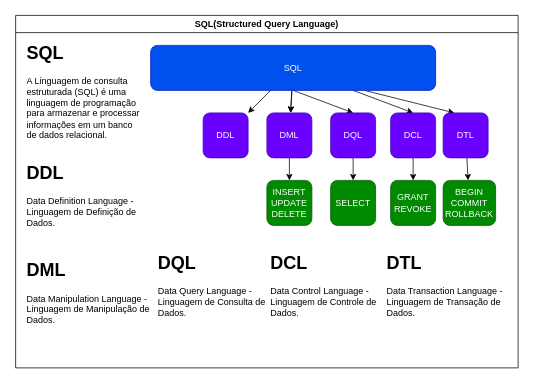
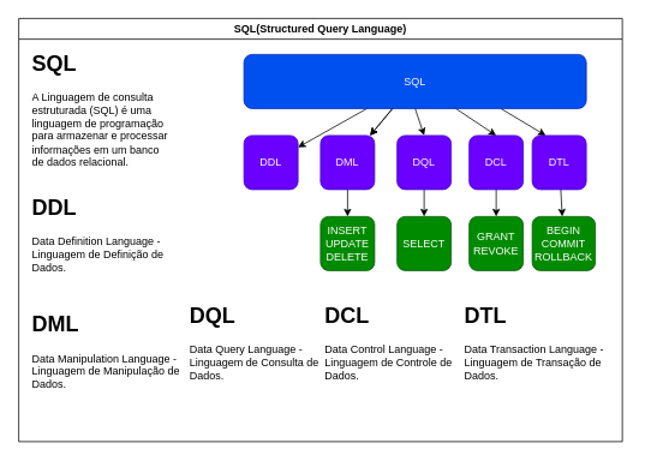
  <mxCell id="0" />
  <mxCell id="1" parent="0" />
  <mxCell id="2" value="SQL(Structured Query Language)" style="swimlane;whiteSpace=wrap;html=1;" parent="1" vertex="1"><mxGeometry x="20" y="20" width="670" height="470" as="geometry" /></mxCell>
  <mxCell id="3" value="&lt;h1&gt;SQL&lt;/h1&gt;&lt;p&gt;A Linguagem de consulta estruturada (SQL) é uma linguagem de programação para armazenar e processar informações em um banco de dados relacional.&lt;/p&gt;" style="text;html=1;strokeColor=none;fillColor=none;spacing=5;spacingTop=-20;whiteSpace=wrap;overflow=hidden;rounded=0;" parent="2" vertex="1"><mxGeometry x="10" y="30" width="160" height="140" as="geometry" /></mxCell>
  <mxCell id="4" value="" style="edgeStyle=none;html=1;" parent="2" source="10" target="11" edge="1"><mxGeometry relative="1" as="geometry" /></mxCell>
  <mxCell id="5" value="" style="edgeStyle=none;html=1;" parent="2" source="10" target="13" edge="1"><mxGeometry relative="1" as="geometry" /></mxCell>
  <mxCell id="6" value="" style="edgeStyle=none;html=1;" parent="2" source="10" target="13" edge="1"><mxGeometry relative="1" as="geometry" /></mxCell>
  <mxCell id="7" style="edgeStyle=none;html=1;exitX=0.5;exitY=1;exitDx=0;exitDy=0;entryX=0.5;entryY=0;entryDx=0;entryDy=0;" parent="2" source="10" target="15" edge="1"><mxGeometry relative="1" as="geometry" /></mxCell>
  <mxCell id="8" style="edgeStyle=none;html=1;entryX=0.5;entryY=0;entryDx=0;entryDy=0;" parent="2" source="10" target="17" edge="1"><mxGeometry relative="1" as="geometry" /></mxCell>
  <mxCell id="9" style="edgeStyle=none;html=1;exitX=0.75;exitY=1;exitDx=0;exitDy=0;entryX=0.25;entryY=0;entryDx=0;entryDy=0;" parent="2" source="10" target="19" edge="1"><mxGeometry relative="1" as="geometry" /></mxCell>
- <mxCell id="10" value="SQL" style="rounded=1;whiteSpace=wrap;html=1;fillColor=#0050ef;strokeColor=#001DBC;fontColor=#ffffff;" parent="2" vertex="1"><mxGeometry x="180" y="40" width="380" height="60" as="geometry" /></mxCell>
+ <mxCell id="10" value="SQL" style="rounded=1;whiteSpace=wrap;html=1;fillColor=#0050ef;strokeColor=#001DBC;fontColor=#ffffff;" parent="2" vertex="1"><mxGeometry x="250" y="40" width="380" height="60" as="geometry" /></mxCell>
  <mxCell id="11" value="DDL" style="rounded=1;whiteSpace=wrap;html=1;fillColor=#6a00ff;strokeColor=#3700CC;fontColor=#ffffff;" parent="2" vertex="1"><mxGeometry x="250" y="130" width="60" height="60" as="geometry" /></mxCell>
  <mxCell id="12" value="" style="edgeStyle=none;html=1;" parent="2" source="13" target="21" edge="1"><mxGeometry relative="1" as="geometry" /></mxCell>
  <mxCell id="13" value="DML" style="rounded=1;whiteSpace=wrap;html=1;fillColor=#6a00ff;strokeColor=#3700CC;fontColor=#ffffff;" parent="2" vertex="1"><mxGeometry x="335" y="130" width="60" height="60" as="geometry" /></mxCell>
  <mxCell id="14" value="" style="edgeStyle=none;html=1;" parent="2" source="15" target="20" edge="1"><mxGeometry relative="1" as="geometry" /></mxCell>
  <mxCell id="15" value="DQL" style="rounded=1;whiteSpace=wrap;html=1;fillColor=#6a00ff;strokeColor=#3700CC;fontColor=#ffffff;" parent="2" vertex="1"><mxGeometry x="420" y="130" width="60" height="60" as="geometry" /></mxCell>
  <mxCell id="16" value="" style="edgeStyle=none;html=1;" parent="2" source="17" target="22" edge="1"><mxGeometry relative="1" as="geometry" /></mxCell>
  <mxCell id="17" value="DCL" style="rounded=1;whiteSpace=wrap;html=1;fillColor=#6a00ff;strokeColor=#3700CC;fontColor=#ffffff;" parent="2" vertex="1"><mxGeometry x="500" y="130" width="60" height="60" as="geometry" /></mxCell>
  <mxCell id="18" value="" style="edgeStyle=none;html=1;" parent="2" source="19" target="23" edge="1"><mxGeometry relative="1" as="geometry" /></mxCell>
  <mxCell id="19" value="DTL" style="rounded=1;whiteSpace=wrap;html=1;fillColor=#6a00ff;strokeColor=#3700CC;fontColor=#ffffff;" parent="2" vertex="1"><mxGeometry x="570" y="130" width="60" height="60" as="geometry" /></mxCell>
  <mxCell id="20" value="SELECT" style="rounded=1;whiteSpace=wrap;html=1;fillColor=#008a00;strokeColor=#005700;fontColor=#ffffff;" parent="2" vertex="1"><mxGeometry x="420" y="220" width="60" height="60" as="geometry" /></mxCell>
  <mxCell id="21" value="INSERT&lt;br&gt;UPDATE&lt;br&gt;DELETE" style="rounded=1;whiteSpace=wrap;html=1;fillColor=#008a00;strokeColor=#005700;fontColor=#ffffff;" parent="2" vertex="1"><mxGeometry x="335" y="220" width="60" height="60" as="geometry" /></mxCell>
  <mxCell id="22" value="GRANT&lt;br&gt;REVOKE" style="rounded=1;whiteSpace=wrap;html=1;fillColor=#008a00;strokeColor=#005700;fontColor=#ffffff;" parent="2" vertex="1"><mxGeometry x="500" y="220" width="60" height="60" as="geometry" /></mxCell>
  <mxCell id="23" value="BEGIN&lt;br&gt;COMMIT&lt;br&gt;ROLLBACK" style="rounded=1;whiteSpace=wrap;html=1;fillColor=#008a00;strokeColor=#005700;fontColor=#ffffff;" parent="2" vertex="1"><mxGeometry x="570" y="220" width="70" height="60" as="geometry" /></mxCell>
  <mxCell id="24" value="&lt;h1&gt;DDL&lt;/h1&gt;&lt;p&gt;Data Definition Language - Linguagem de Definição de Dados.&lt;/p&gt;" style="text;html=1;strokeColor=none;fillColor=none;spacing=5;spacingTop=-20;whiteSpace=wrap;overflow=hidden;rounded=0;" vertex="1" parent="2"><mxGeometry x="10" y="190" width="190" height="120" as="geometry" /></mxCell>
  <mxCell id="25" value="&lt;h1&gt;DML&lt;/h1&gt;&lt;p&gt;Data Manipulation Language - Linguagem de Manipulação de Dados.&lt;/p&gt;" style="text;html=1;strokeColor=none;fillColor=none;spacing=5;spacingTop=-20;whiteSpace=wrap;overflow=hidden;rounded=0;" vertex="1" parent="2"><mxGeometry x="10" y="320" width="190" height="120" as="geometry" /></mxCell>
  <mxCell id="26" value="&lt;h1&gt;DQL&lt;/h1&gt;&lt;p&gt;Data Query Language - Linguagem de Consulta de Dados.&lt;/p&gt;" style="text;html=1;strokeColor=none;fillColor=none;spacing=5;spacingTop=-20;whiteSpace=wrap;overflow=hidden;rounded=0;" vertex="1" parent="2"><mxGeometry x="185" y="310" width="190" height="120" as="geometry" /></mxCell>
  <mxCell id="27" value="&lt;h1&gt;DCL&lt;/h1&gt;&lt;p&gt;Data Control Language - Linguagem de Controle de Dados.&lt;/p&gt;" style="text;html=1;strokeColor=none;fillColor=none;spacing=5;spacingTop=-20;whiteSpace=wrap;overflow=hidden;rounded=0;" vertex="1" parent="2"><mxGeometry x="335" y="310" width="190" height="120" as="geometry" /></mxCell>
  <mxCell id="28" value="&lt;h1&gt;DTL&lt;/h1&gt;&lt;p&gt;Data Transaction Language - Linguagem de Transação de Dados.&lt;/p&gt;" style="text;html=1;strokeColor=none;fillColor=none;spacing=5;spacingTop=-20;whiteSpace=wrap;overflow=hidden;rounded=0;" vertex="1" parent="2"><mxGeometry x="490" y="310" width="190" height="120" as="geometry" /></mxCell>
